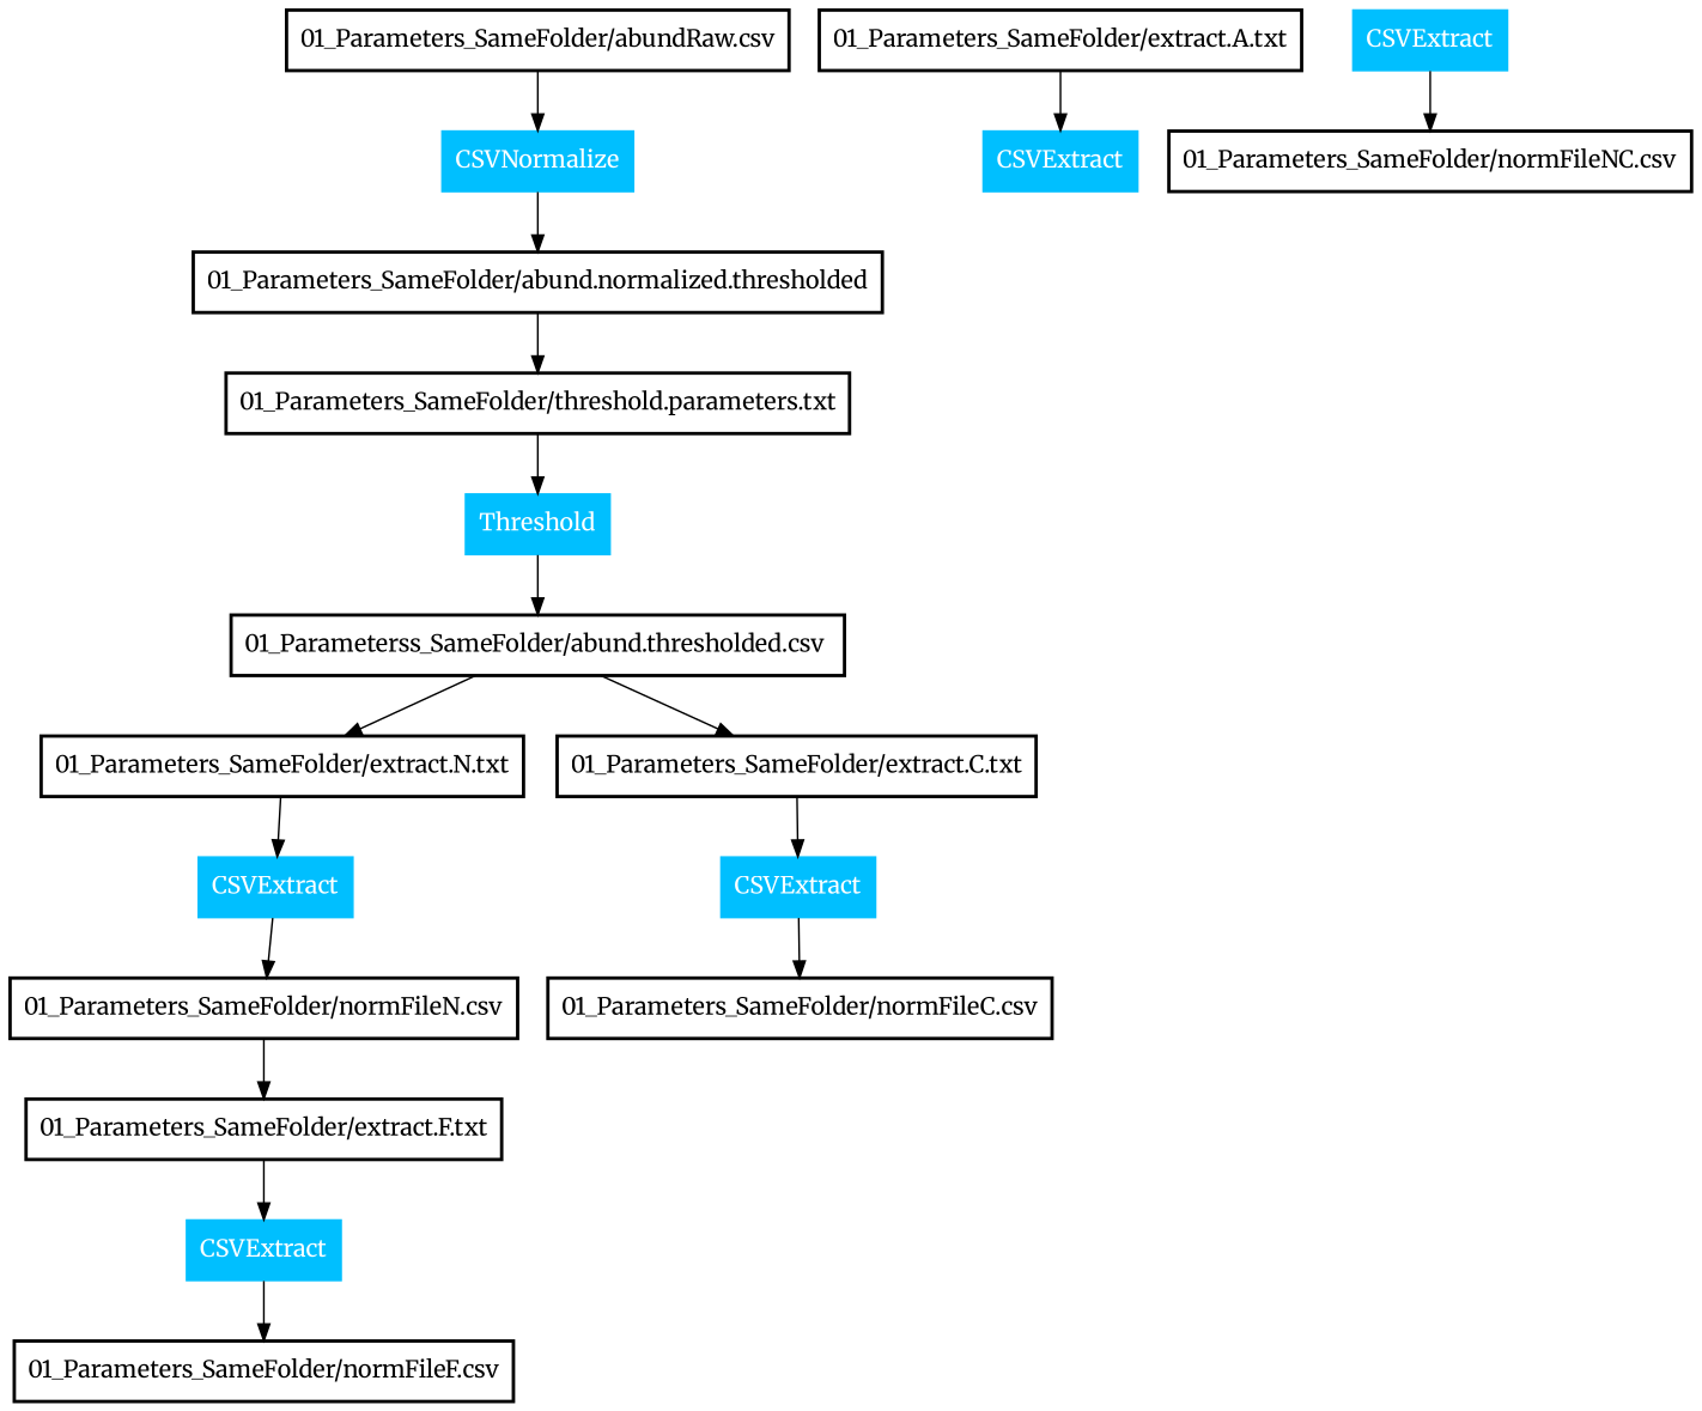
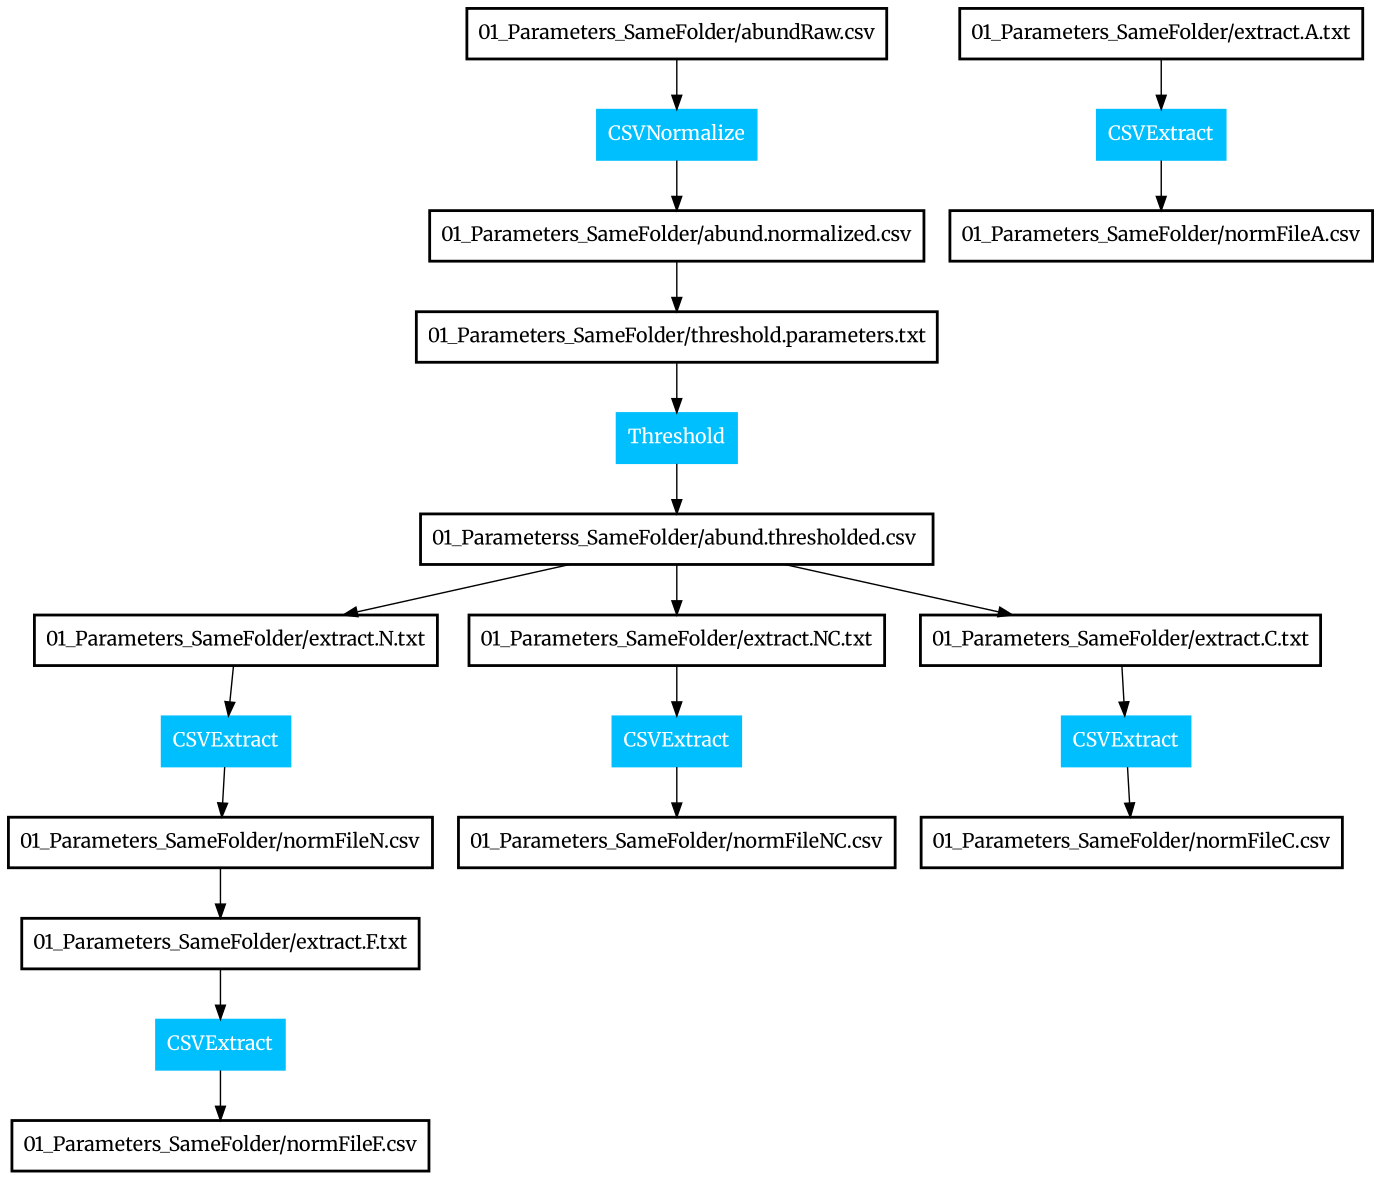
  digraph {
    fontname=Merriweather
    node [fontname=Merriweather shape=box style=bold]
    edge [fontname=Merriweather]
    n1 [label="01_Parameters_SameFolder/abundRaw.csv"]
    n2 [color=deepskyblue fontcolor=white label=CSVNormalize style=filled]
-   n3 [label="01_Parameters_SameFolder/abund.normalized.thresholded"]
+   n3 [label="01_Parameters_SameFolder/abund.normalized.csv"]
    n4 [label="01_Parameters_SameFolder/threshold.parameters.txt"]
    n5 [color=deepskyblue fontcolor=white label=Threshold style=filled]
    n6 [label="01_Parameterss_SameFolder/abund.thresholded.csv "]
    n7 [label="01_Parameters_SameFolder/extract.N.txt"]
+   n8 [label="01_Parameters_SameFolder/extract.NC.txt"]
    n9 [label="01_Parameters_SameFolder/extract.C.txt"]
    n10 [label="01_Parameters_SameFolder/extract.A.txt"]
    n11 [color=deepskyblue fontcolor=white label=CSVExtract style=filled]
    n12 [label="01_Parameters_SameFolder/extract.F.txt"]
    n13 [color=deepskyblue fontcolor=white label=CSVExtract style=filled]
    n14 [color=deepskyblue fontcolor=white label=CSVExtract style=filled]
    n15 [color=deepskyblue fontcolor=white label=CSVExtract style=filled]
    n16 [color=deepskyblue fontcolor=white label=CSVExtract style=filled]
+   n17 [label="01_Parameters_SameFolder/normFileA.csv"]
    n18 [label="01_Parameters_SameFolder/normFileF.csv"]
    n19 [label="01_Parameters_SameFolder/normFileN.csv"]
    n20 [label="01_Parameters_SameFolder/normFileNC.csv"]
    n21 [label="01_Parameters_SameFolder/normFileC.csv"]
    n1 -> n2
    n2 -> n3
    n3 -> n4
    n4 -> n5
    n5 -> n6
    n6 -> n7
+   n6 -> n8
    n6 -> n9
    n7 -> n14
+   n8 -> n15
    n9 -> n16
    n10 -> n11
+   n11 -> n17
    n12 -> n13
    n13 -> n18
    n14 -> n19
    n15 -> n20
    n16 -> n21
    n19 -> n12
  }
